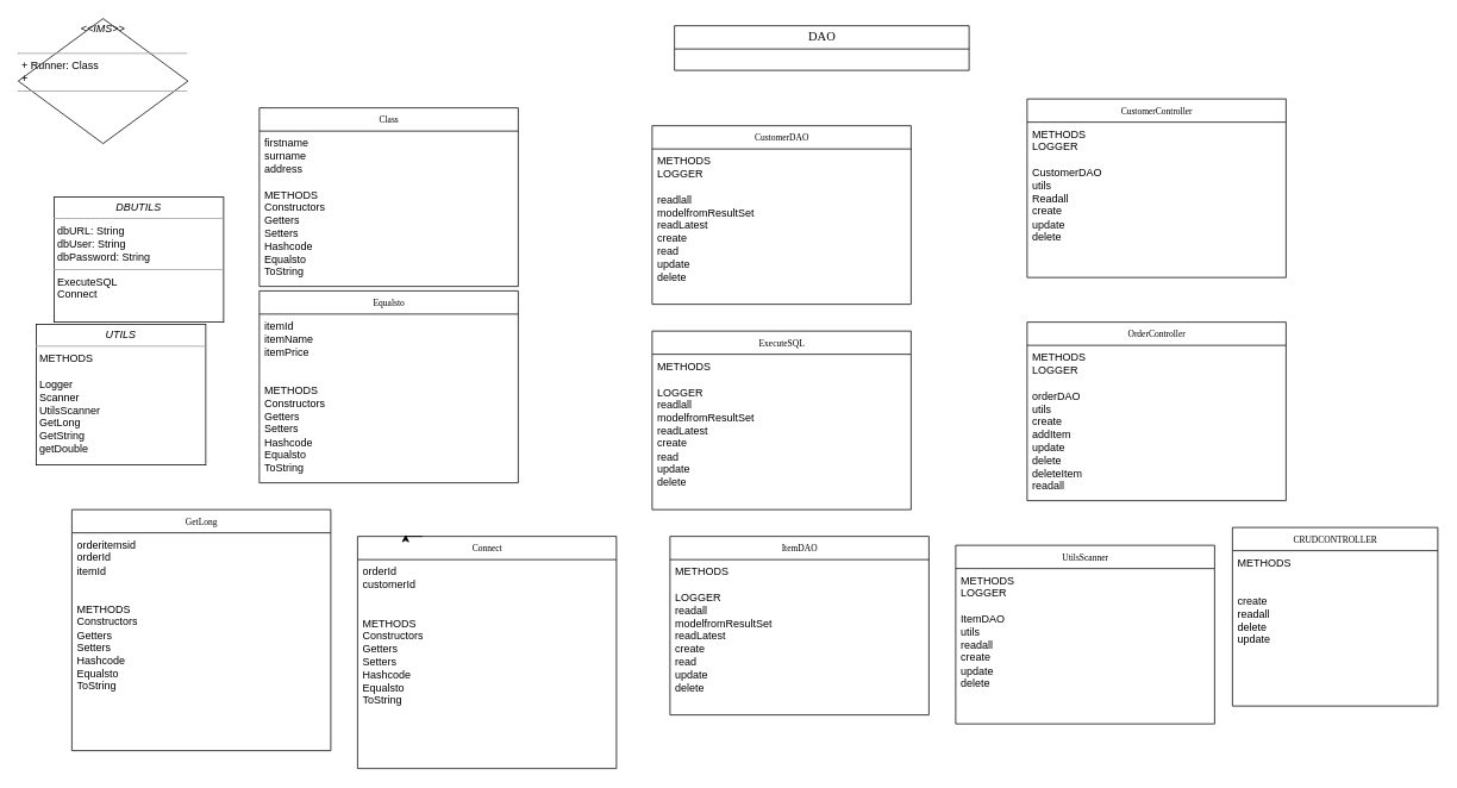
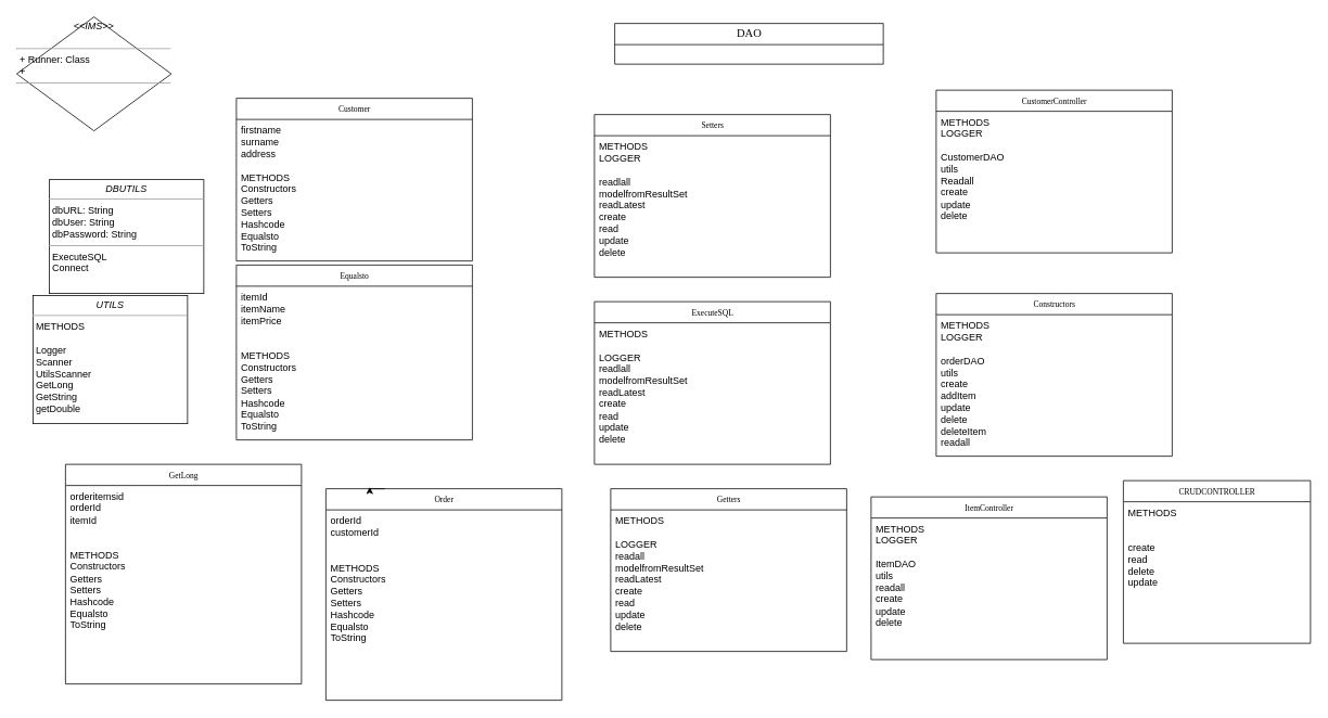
  <mxCell id="0" />
  <mxCell id="1" parent="0" />
  <mxCell id="2" value="&lt;font style=&quot;font-size: 14px;&quot;&gt;DAO&lt;/font&gt;" style="swimlane;html=1;fontStyle=0;childLayout=stackLayout;horizontal=1;startSize=26;fillColor=none;horizontalStack=0;resizeParent=1;resizeLast=0;collapsible=1;marginBottom=0;swimlaneFillColor=#ffffff;rounded=0;shadow=0;comic=0;labelBackgroundColor=none;strokeWidth=1;fontFamily=Verdana;fontSize=10;align=center;" parent="1" vertex="1"><mxGeometry x="755" y="28" width="330" height="50" as="geometry" /></mxCell>
- <mxCell id="3" value="Class" style="swimlane;html=1;fontStyle=0;childLayout=stackLayout;horizontal=1;startSize=26;fillColor=none;horizontalStack=0;resizeParent=1;resizeLast=0;collapsible=1;marginBottom=0;swimlaneFillColor=#ffffff;rounded=0;shadow=0;comic=0;labelBackgroundColor=none;strokeWidth=1;fontFamily=Verdana;fontSize=10;align=center;" parent="1" vertex="1"><mxGeometry x="290" y="120" width="290" height="200" as="geometry" /></mxCell>
+ <mxCell id="3" value="Customer" style="swimlane;html=1;fontStyle=0;childLayout=stackLayout;horizontal=1;startSize=26;fillColor=none;horizontalStack=0;resizeParent=1;resizeLast=0;collapsible=1;marginBottom=0;swimlaneFillColor=#ffffff;rounded=0;shadow=0;comic=0;labelBackgroundColor=none;strokeWidth=1;fontFamily=Verdana;fontSize=10;align=center;" parent="1" vertex="1"><mxGeometry x="290" y="120" width="290" height="200" as="geometry" /></mxCell>
  <mxCell id="4" value="firstname&lt;br&gt;surname&lt;br&gt;address&lt;br&gt;&lt;br&gt;METHODS&lt;br&gt;Constructors&lt;br&gt;Getters&lt;br&gt;Setters&lt;br&gt;Hashcode&lt;br&gt;Equalsto&lt;br&gt;ToString" style="text;html=1;strokeColor=none;fillColor=none;align=left;verticalAlign=top;spacingLeft=4;spacingRight=4;whiteSpace=wrap;overflow=hidden;rotatable=0;points=[[0,0.5],[1,0.5]];portConstraint=eastwest;" parent="3" vertex="1"><mxGeometry y="26" width="290" height="174" as="geometry" /></mxCell>
  <mxCell id="5" value="&lt;p style=&quot;margin:0px;margin-top:4px;text-align:center;&quot;&gt;&lt;i&gt;DBUTILS&lt;/i&gt;&lt;/p&gt;&lt;hr size=&quot;1&quot;&gt;&lt;p style=&quot;margin:0px;margin-left:4px;&quot;&gt;dbURL: String&lt;br&gt;dbUser: String&lt;/p&gt;&lt;p style=&quot;margin:0px;margin-left:4px;&quot;&gt;dbPassword: String&lt;/p&gt;&lt;hr size=&quot;1&quot;&gt;&lt;p style=&quot;margin:0px;margin-left:4px;&quot;&gt;ExecuteSQL&lt;/p&gt;&lt;p style=&quot;margin:0px;margin-left:4px;&quot;&gt;Connect&lt;/p&gt;" style="verticalAlign=top;align=left;overflow=fill;fontSize=12;fontFamily=Helvetica;html=1;rounded=0;shadow=0;comic=0;labelBackgroundColor=none;strokeWidth=1" parent="1" vertex="1"><mxGeometry x="60" y="220" width="190" height="140" as="geometry" /></mxCell>
  <mxCell id="6" value="&lt;p style=&quot;margin:0px;margin-top:4px;text-align:center;&quot;&gt;&lt;i&gt;&amp;lt;&amp;lt;IMS&amp;gt;&amp;gt;&lt;/i&gt;&lt;br&gt;&lt;br&gt;&lt;/p&gt;&lt;hr size=&quot;1&quot;&gt;&lt;p style=&quot;margin:0px;margin-left:4px;&quot;&gt;+ Runner: Class&lt;br&gt;+&amp;nbsp;&lt;/p&gt;&lt;hr size=&quot;1&quot;&gt;&lt;p style=&quot;margin:0px;margin-left:4px;&quot;&gt;&lt;br&gt;&lt;/p&gt;" style="rhombus;verticalAlign=top;align=left;overflow=fill;fontSize=12;fontFamily=Helvetica;html=1;shadow=0;comic=0;labelBackgroundColor=none;strokeWidth=1;" parent="1" vertex="1"><mxGeometry x="20" y="20" width="190" height="140" as="geometry" /></mxCell>
  <mxCell id="7" value="Equalsto" style="swimlane;html=1;fontStyle=0;childLayout=stackLayout;horizontal=1;startSize=26;fillColor=none;horizontalStack=0;resizeParent=1;resizeLast=0;collapsible=1;marginBottom=0;swimlaneFillColor=#ffffff;rounded=0;shadow=0;comic=0;labelBackgroundColor=none;strokeWidth=1;fontFamily=Verdana;fontSize=10;align=center;" vertex="1" parent="1"><mxGeometry x="290" y="325" width="290" height="215" as="geometry" /></mxCell>
  <mxCell id="8" value="itemId&lt;br&gt;itemName&lt;br&gt;itemPrice&lt;br&gt;&lt;br&gt;&lt;br&gt;METHODS&lt;br&gt;Constructors&lt;br&gt;Getters&lt;br&gt;Setters&lt;br&gt;Hashcode&lt;br&gt;Equalsto&lt;br&gt;ToString" style="text;html=1;strokeColor=none;fillColor=none;align=left;verticalAlign=top;spacingLeft=4;spacingRight=4;whiteSpace=wrap;overflow=hidden;rotatable=0;points=[[0,0.5],[1,0.5]];portConstraint=eastwest;" vertex="1" parent="7"><mxGeometry y="26" width="290" height="184" as="geometry" /></mxCell>
  <mxCell id="9" value="GetLong" style="swimlane;html=1;fontStyle=0;childLayout=stackLayout;horizontal=1;startSize=26;fillColor=none;horizontalStack=0;resizeParent=1;resizeLast=0;collapsible=1;marginBottom=0;swimlaneFillColor=#ffffff;rounded=0;shadow=0;comic=0;labelBackgroundColor=none;strokeWidth=1;fontFamily=Verdana;fontSize=10;align=center;" vertex="1" parent="1"><mxGeometry x="80" y="570" width="290" height="270" as="geometry" /></mxCell>
  <mxCell id="10" value="orderitemsid&lt;br&gt;orderId&lt;br&gt;itemId&lt;br&gt;&lt;br&gt;&lt;br&gt;METHODS&lt;br&gt;Constructors&lt;br&gt;Getters&lt;br&gt;Setters&lt;br&gt;Hashcode&lt;br&gt;Equalsto&lt;br&gt;ToString" style="text;html=1;strokeColor=none;fillColor=none;align=left;verticalAlign=top;spacingLeft=4;spacingRight=4;whiteSpace=wrap;overflow=hidden;rotatable=0;points=[[0,0.5],[1,0.5]];portConstraint=eastwest;" vertex="1" parent="9"><mxGeometry y="26" width="290" height="234" as="geometry" /></mxCell>
- <mxCell id="11" value="Connect" style="swimlane;html=1;fontStyle=0;childLayout=stackLayout;horizontal=1;startSize=26;fillColor=none;horizontalStack=0;resizeParent=1;resizeLast=0;collapsible=1;marginBottom=0;swimlaneFillColor=#ffffff;rounded=0;shadow=0;comic=0;labelBackgroundColor=none;strokeWidth=1;fontFamily=Verdana;fontSize=10;align=center;" vertex="1" parent="1"><mxGeometry x="400" y="600" width="290" height="260" as="geometry" /></mxCell>
+ <mxCell id="11" value="Order" style="swimlane;html=1;fontStyle=0;childLayout=stackLayout;horizontal=1;startSize=26;fillColor=none;horizontalStack=0;resizeParent=1;resizeLast=0;collapsible=1;marginBottom=0;swimlaneFillColor=#ffffff;rounded=0;shadow=0;comic=0;labelBackgroundColor=none;strokeWidth=1;fontFamily=Verdana;fontSize=10;align=center;" vertex="1" parent="1"><mxGeometry x="400" y="600" width="290" height="260" as="geometry" /></mxCell>
  <mxCell id="12" value="orderId&lt;br&gt;customerId&lt;br&gt;&lt;br&gt;&lt;br&gt;METHODS&lt;br&gt;Constructors&lt;br&gt;Getters&lt;br&gt;Setters&lt;br&gt;Hashcode&lt;br&gt;Equalsto&lt;br&gt;ToString" style="text;html=1;strokeColor=none;fillColor=none;align=left;verticalAlign=top;spacingLeft=4;spacingRight=4;whiteSpace=wrap;overflow=hidden;rotatable=0;points=[[0,0.5],[1,0.5]];portConstraint=eastwest;" vertex="1" parent="11"><mxGeometry y="26" width="290" height="234" as="geometry" /></mxCell>
- <mxCell id="13" value="CustomerDAO" style="swimlane;html=1;fontStyle=0;childLayout=stackLayout;horizontal=1;startSize=26;fillColor=none;horizontalStack=0;resizeParent=1;resizeLast=0;collapsible=1;marginBottom=0;swimlaneFillColor=#ffffff;rounded=0;shadow=0;comic=0;labelBackgroundColor=none;strokeWidth=1;fontFamily=Verdana;fontSize=10;align=center;" vertex="1" parent="1"><mxGeometry x="730" y="140" width="290" height="200" as="geometry" /></mxCell>
+ <mxCell id="13" value="Setters" style="swimlane;html=1;fontStyle=0;childLayout=stackLayout;horizontal=1;startSize=26;fillColor=none;horizontalStack=0;resizeParent=1;resizeLast=0;collapsible=1;marginBottom=0;swimlaneFillColor=#ffffff;rounded=0;shadow=0;comic=0;labelBackgroundColor=none;strokeWidth=1;fontFamily=Verdana;fontSize=10;align=center;" vertex="1" parent="1"><mxGeometry x="730" y="140" width="290" height="200" as="geometry" /></mxCell>
  <mxCell id="14" value="METHODS&lt;br&gt;LOGGER&lt;br&gt;&lt;br&gt;readlall&lt;br&gt;modelfromResultSet&lt;br&gt;readLatest&lt;br&gt;create&lt;br&gt;read&lt;br&gt;update&lt;br&gt;delete" style="text;html=1;strokeColor=none;fillColor=none;align=left;verticalAlign=top;spacingLeft=4;spacingRight=4;whiteSpace=wrap;overflow=hidden;rotatable=0;points=[[0,0.5],[1,0.5]];portConstraint=eastwest;" vertex="1" parent="13"><mxGeometry y="26" width="290" height="174" as="geometry" /></mxCell>
  <mxCell id="15" value="ExecuteSQL" style="swimlane;html=1;fontStyle=0;childLayout=stackLayout;horizontal=1;startSize=26;fillColor=none;horizontalStack=0;resizeParent=1;resizeLast=0;collapsible=1;marginBottom=0;swimlaneFillColor=#ffffff;rounded=0;shadow=0;comic=0;labelBackgroundColor=none;strokeWidth=1;fontFamily=Verdana;fontSize=10;align=center;" vertex="1" parent="1"><mxGeometry x="730" y="370" width="290" height="200" as="geometry" /></mxCell>
  <mxCell id="16" value="METHODS&lt;br&gt;&lt;br&gt;LOGGER&lt;br&gt;readlall&lt;br&gt;modelfromResultSet&lt;br&gt;readLatest&lt;br&gt;create&lt;br&gt;read&lt;br&gt;update&lt;br&gt;delete" style="text;html=1;strokeColor=none;fillColor=none;align=left;verticalAlign=top;spacingLeft=4;spacingRight=4;whiteSpace=wrap;overflow=hidden;rotatable=0;points=[[0,0.5],[1,0.5]];portConstraint=eastwest;" vertex="1" parent="15"><mxGeometry y="26" width="290" height="174" as="geometry" /></mxCell>
  <mxCell id="17" style="edgeStyle=orthogonalEdgeStyle;rounded=0;orthogonalLoop=1;jettySize=auto;html=1;exitX=0.25;exitY=0;exitDx=0;exitDy=0;entryX=0.186;entryY=-0.008;entryDx=0;entryDy=0;entryPerimeter=0;fontSize=14;" edge="1" parent="1" source="11" target="11"><mxGeometry relative="1" as="geometry" /></mxCell>
- <mxCell id="18" value="ItemDAO" style="swimlane;html=1;fontStyle=0;childLayout=stackLayout;horizontal=1;startSize=26;fillColor=none;horizontalStack=0;resizeParent=1;resizeLast=0;collapsible=1;marginBottom=0;swimlaneFillColor=#ffffff;rounded=0;shadow=0;comic=0;labelBackgroundColor=none;strokeWidth=1;fontFamily=Verdana;fontSize=10;align=center;" vertex="1" parent="1"><mxGeometry x="750" y="600" width="290" height="200" as="geometry" /></mxCell>
+ <mxCell id="18" value="Getters" style="swimlane;html=1;fontStyle=0;childLayout=stackLayout;horizontal=1;startSize=26;fillColor=none;horizontalStack=0;resizeParent=1;resizeLast=0;collapsible=1;marginBottom=0;swimlaneFillColor=#ffffff;rounded=0;shadow=0;comic=0;labelBackgroundColor=none;strokeWidth=1;fontFamily=Verdana;fontSize=10;align=center;" vertex="1" parent="1"><mxGeometry x="750" y="600" width="290" height="200" as="geometry" /></mxCell>
  <mxCell id="19" value="METHODS&lt;br&gt;&lt;br&gt;LOGGER&lt;br&gt;readall&lt;br&gt;modelfromResultSet&lt;br&gt;readLatest&lt;br&gt;create&lt;br&gt;read&lt;br&gt;update&lt;br&gt;delete" style="text;html=1;strokeColor=none;fillColor=none;align=left;verticalAlign=top;spacingLeft=4;spacingRight=4;whiteSpace=wrap;overflow=hidden;rotatable=0;points=[[0,0.5],[1,0.5]];portConstraint=eastwest;" vertex="1" parent="18"><mxGeometry y="26" width="290" height="174" as="geometry" /></mxCell>
  <mxCell id="20" value="CustomerController" style="swimlane;html=1;fontStyle=0;childLayout=stackLayout;horizontal=1;startSize=26;fillColor=none;horizontalStack=0;resizeParent=1;resizeLast=0;collapsible=1;marginBottom=0;swimlaneFillColor=#ffffff;rounded=0;shadow=0;comic=0;labelBackgroundColor=none;strokeWidth=1;fontFamily=Verdana;fontSize=10;align=center;" vertex="1" parent="1"><mxGeometry x="1150" y="110" width="290" height="200" as="geometry" /></mxCell>
  <mxCell id="21" value="METHODS&lt;br&gt;LOGGER&lt;br&gt;&lt;br&gt;CustomerDAO&lt;br&gt;utils&lt;br&gt;Readall&lt;br&gt;create&lt;br&gt;update&lt;br&gt;delete" style="text;html=1;strokeColor=none;fillColor=none;align=left;verticalAlign=top;spacingLeft=4;spacingRight=4;whiteSpace=wrap;overflow=hidden;rotatable=0;points=[[0,0.5],[1,0.5]];portConstraint=eastwest;" vertex="1" parent="20"><mxGeometry y="26" width="290" height="174" as="geometry" /></mxCell>
- <mxCell id="22" value="OrderController" style="swimlane;html=1;fontStyle=0;childLayout=stackLayout;horizontal=1;startSize=26;fillColor=none;horizontalStack=0;resizeParent=1;resizeLast=0;collapsible=1;marginBottom=0;swimlaneFillColor=#ffffff;rounded=0;shadow=0;comic=0;labelBackgroundColor=none;strokeWidth=1;fontFamily=Verdana;fontSize=10;align=center;" vertex="1" parent="1"><mxGeometry x="1150" y="360" width="290" height="200" as="geometry" /></mxCell>
+ <mxCell id="22" value="Constructors" style="swimlane;html=1;fontStyle=0;childLayout=stackLayout;horizontal=1;startSize=26;fillColor=none;horizontalStack=0;resizeParent=1;resizeLast=0;collapsible=1;marginBottom=0;swimlaneFillColor=#ffffff;rounded=0;shadow=0;comic=0;labelBackgroundColor=none;strokeWidth=1;fontFamily=Verdana;fontSize=10;align=center;" vertex="1" parent="1"><mxGeometry x="1150" y="360" width="290" height="200" as="geometry" /></mxCell>
  <mxCell id="23" value="METHODS&lt;br&gt;LOGGER&lt;br&gt;&lt;br&gt;orderDAO&lt;br&gt;utils&lt;br&gt;create&lt;br&gt;addItem&lt;br&gt;update&lt;br&gt;delete&lt;br&gt;deleteItem&lt;br&gt;readall" style="text;html=1;strokeColor=none;fillColor=none;align=left;verticalAlign=top;spacingLeft=4;spacingRight=4;whiteSpace=wrap;overflow=hidden;rotatable=0;points=[[0,0.5],[1,0.5]];portConstraint=eastwest;" vertex="1" parent="22"><mxGeometry y="26" width="290" height="174" as="geometry" /></mxCell>
- <mxCell id="24" value="UtilsScanner" style="swimlane;html=1;fontStyle=0;childLayout=stackLayout;horizontal=1;startSize=26;fillColor=none;horizontalStack=0;resizeParent=1;resizeLast=0;collapsible=1;marginBottom=0;swimlaneFillColor=#ffffff;rounded=0;shadow=0;comic=0;labelBackgroundColor=none;strokeWidth=1;fontFamily=Verdana;fontSize=10;align=center;" vertex="1" parent="1"><mxGeometry x="1070" y="610" width="290" height="200" as="geometry" /></mxCell>
+ <mxCell id="24" value="ItemController" style="swimlane;html=1;fontStyle=0;childLayout=stackLayout;horizontal=1;startSize=26;fillColor=none;horizontalStack=0;resizeParent=1;resizeLast=0;collapsible=1;marginBottom=0;swimlaneFillColor=#ffffff;rounded=0;shadow=0;comic=0;labelBackgroundColor=none;strokeWidth=1;fontFamily=Verdana;fontSize=10;align=center;" vertex="1" parent="1"><mxGeometry x="1070" y="610" width="290" height="200" as="geometry" /></mxCell>
  <mxCell id="25" value="METHODS&lt;br&gt;LOGGER&lt;br&gt;&lt;br&gt;ItemDAO&lt;br&gt;utils&lt;br&gt;readall&lt;br&gt;create&lt;br&gt;update&lt;br&gt;delete" style="text;html=1;strokeColor=none;fillColor=none;align=left;verticalAlign=top;spacingLeft=4;spacingRight=4;whiteSpace=wrap;overflow=hidden;rotatable=0;points=[[0,0.5],[1,0.5]];portConstraint=eastwest;" vertex="1" parent="24"><mxGeometry y="26" width="290" height="174" as="geometry" /></mxCell>
  <mxCell id="26" value="CRUDCONTROLLER" style="swimlane;html=1;fontStyle=0;childLayout=stackLayout;horizontal=1;startSize=26;fillColor=none;horizontalStack=0;resizeParent=1;resizeLast=0;collapsible=1;marginBottom=0;swimlaneFillColor=#ffffff;rounded=0;shadow=0;comic=0;labelBackgroundColor=none;strokeWidth=1;fontFamily=Verdana;fontSize=10;align=center;" vertex="1" parent="1"><mxGeometry x="1380" y="590" width="230" height="200" as="geometry" /></mxCell>
- <mxCell id="27" value="METHODS&lt;br&gt;&lt;br&gt;&lt;br&gt;create&lt;br&gt;readall&lt;br&gt;delete&lt;br&gt;update&lt;br&gt;&lt;br&gt;" style="text;html=1;strokeColor=none;fillColor=none;align=left;verticalAlign=top;spacingLeft=4;spacingRight=4;whiteSpace=wrap;overflow=hidden;rotatable=0;points=[[0,0.5],[1,0.5]];portConstraint=eastwest;" vertex="1" parent="26"><mxGeometry y="26" width="230" height="174" as="geometry" /></mxCell>
+ <mxCell id="27" value="METHODS&lt;br&gt;&lt;br&gt;&lt;br&gt;create&lt;br&gt;read&lt;br&gt;delete&lt;br&gt;update&lt;br&gt;&lt;br&gt;" style="text;html=1;strokeColor=none;fillColor=none;align=left;verticalAlign=top;spacingLeft=4;spacingRight=4;whiteSpace=wrap;overflow=hidden;rotatable=0;points=[[0,0.5],[1,0.5]];portConstraint=eastwest;" vertex="1" parent="26"><mxGeometry y="26" width="230" height="174" as="geometry" /></mxCell>
  <mxCell id="28" value="&lt;p style=&quot;margin:0px;margin-top:4px;text-align:center;&quot;&gt;&lt;i&gt;UTILS&lt;/i&gt;&lt;/p&gt;&lt;hr size=&quot;1&quot;&gt;&lt;p style=&quot;margin:0px;margin-left:4px;&quot;&gt;&lt;/p&gt;&lt;p style=&quot;margin:0px;margin-left:4px;&quot;&gt;METHODS&lt;/p&gt;&lt;p style=&quot;margin:0px;margin-left:4px;&quot;&gt;&lt;br&gt;&lt;/p&gt;&lt;p style=&quot;margin:0px;margin-left:4px;&quot;&gt;Logger&lt;/p&gt;&lt;p style=&quot;margin:0px;margin-left:4px;&quot;&gt;Scanner&lt;/p&gt;&lt;p style=&quot;margin:0px;margin-left:4px;&quot;&gt;UtilsScanner&lt;/p&gt;&lt;p style=&quot;margin:0px;margin-left:4px;&quot;&gt;GetLong&lt;/p&gt;&lt;p style=&quot;margin:0px;margin-left:4px;&quot;&gt;GetString&lt;/p&gt;&lt;p style=&quot;margin:0px;margin-left:4px;&quot;&gt;getDouble&lt;/p&gt;" style="verticalAlign=top;align=left;overflow=fill;fontSize=12;fontFamily=Helvetica;html=1;rounded=0;shadow=0;comic=0;labelBackgroundColor=none;strokeWidth=1" vertex="1" parent="1"><mxGeometry x="40" y="362.5" width="190" height="157.5" as="geometry" /></mxCell>
